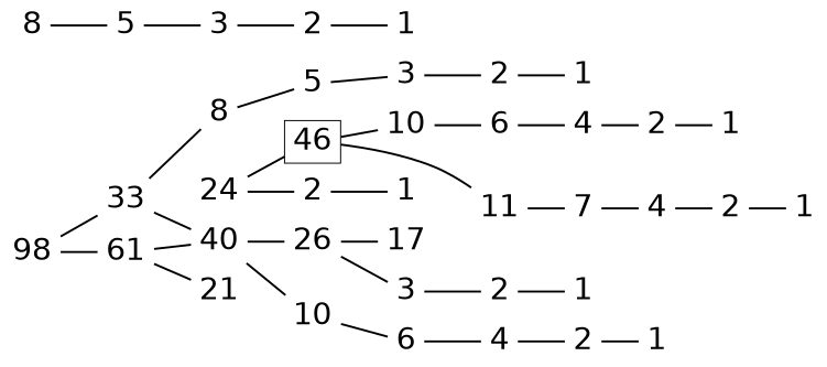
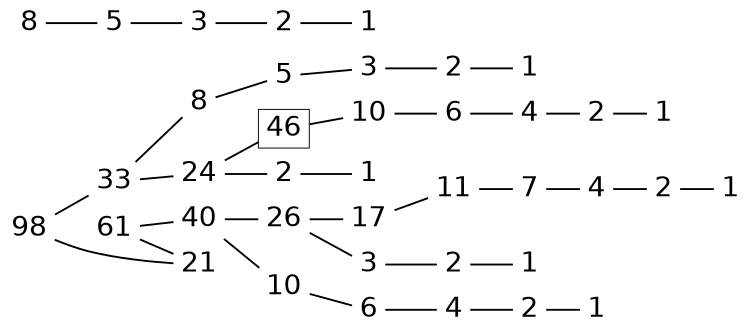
  digraph {
    nodesep=0.1
    rankdir=LR
    node [fontname=Helvetica fontsize=30 shape=plaintext]
    edge [dir=none style=bold]
    n1 [height=0.25 label=98 width=0.25]
    n2 [height=0.25 label=33 width=0.25]
    n3 [height=0.25 label=61 width=0.25]
    n4 [height=0.25 label=8 width=0.25]
    n5 [height=0.25 label=24 width=0.25]
    n6 [height=0.25 label=21 width=0.25]
    n7 [height=0.25 label=40 width=0.25]
    n8 [height=0.25 label=5 width=0.25]
    n9 [height=0.25 label=2 width=0.25]
    n10 [height=0.25 label=46 shape=box width=0.25]
    n11 [height=0.25 label=3 width=0.25]
    n12 [height=0.25 label=2 width=0.25]
    n13 [height=0.25 label=1 width=0.25]
    n14 [height=0.25 label=1 width=0.25]
    n15 [height=0.25 label=10 width=0.25]
    n16 [height=0.25 label=6 width=0.25]
    n17 [height=0.25 label=4 width=0.25]
    n18 [height=0.25 label=2 width=0.25]
    n19 [height=0.25 label=1 width=0.25]
    n20 [height=0.25 label=10 width=0.25]
    n21 [height=0.25 label=26 width=0.25]
    n22 [height=0.25 label=8 width=0.25]
    n23 [height=0.25 label=5 width=0.25]
    n24 [height=0.25 label=3 width=0.25]
    n25 [height=0.25 label=2 width=0.25]
    n26 [height=0.25 label=1 width=0.25]
    n27 [height=0.25 label=6 width=0.25]
    n28 [height=0.25 label=3 width=0.25]
    n29 [height=0.25 label=17 width=0.25]
    n30 [height=0.25 label=4 width=0.25]
    n31 [height=0.25 label=2 width=0.25]
    n32 [height=0.25 label=1 width=0.25]
    n33 [height=0.25 label=2 width=0.25]
    n34 [height=0.25 label=11 width=0.25]
    n35 [height=0.25 label=1 width=0.25]
    n36 [height=0.25 label=7 width=0.25]
    n37 [height=0.25 label=4 width=0.25]
    n38 [height=0.25 label=2 width=0.25]
    n39 [height=0.25 label=1 width=0.25]
    n1 -> n2
-   n1 -> n3
+   n1 -> n6
    n2 -> n4
-   n2 -> n7
+   n2 -> n5
    n3 -> n6
    n3 -> n7
    n4 -> n8
    n5 -> n9
    n5 -> n10
    n7 -> n20
    n7 -> n21
    n8 -> n11
    n9 -> n14
    n10 -> n15
    n11 -> n12
    n12 -> n13
    n15 -> n16
    n16 -> n17
    n17 -> n18
    n18 -> n19
    n20 -> n27
    n21 -> n28
    n21 -> n29
    n22 -> n23
    n23 -> n24
    n24 -> n25
    n25 -> n26
    n27 -> n30
    n28 -> n33
-   n10 -> n34
+   n29 -> n34
    n30 -> n31
    n31 -> n32
    n33 -> n35
    n34 -> n36
    n36 -> n37
    n37 -> n38
    n38 -> n39
  }
